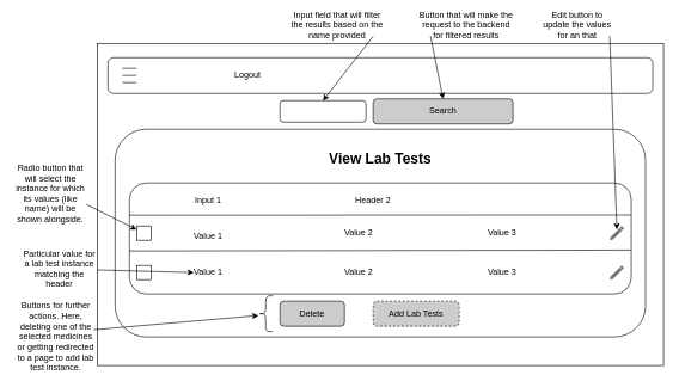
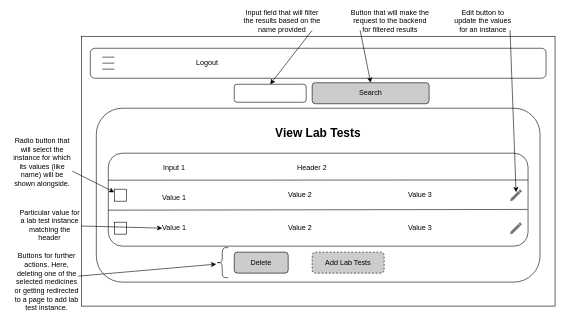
  <mxCell id="0" />
  <mxCell id="1" parent="0" />
  <mxCell id="2" value="" style="rounded=0;whiteSpace=wrap;html=1;" vertex="1" parent="1"><mxGeometry x="135" y="60" width="790" height="450" as="geometry" /></mxCell>
  <mxCell id="3" value="" style="rounded=1;whiteSpace=wrap;html=1;" vertex="1" parent="1"><mxGeometry x="150" y="80" width="760" height="50" as="geometry" /></mxCell>
  <mxCell id="4" value="" style="endArrow=none;html=1;rounded=0;" edge="1" parent="1"><mxGeometry width="50" height="50" relative="1" as="geometry"><mxPoint x="170" y="94.83" as="sourcePoint" /><mxPoint x="190" y="94.83" as="targetPoint" /></mxGeometry></mxCell>
  <mxCell id="5" value="" style="endArrow=none;html=1;rounded=0;" edge="1" parent="1"><mxGeometry width="50" height="50" relative="1" as="geometry"><mxPoint x="170" y="104.83" as="sourcePoint" /><mxPoint x="190" y="104.83" as="targetPoint" /></mxGeometry></mxCell>
  <mxCell id="6" value="" style="endArrow=none;html=1;rounded=0;" edge="1" parent="1"><mxGeometry width="50" height="50" relative="1" as="geometry"><mxPoint x="170" y="114.83" as="sourcePoint" /><mxPoint x="190" y="114.83" as="targetPoint" /></mxGeometry></mxCell>
  <mxCell id="7" value="Logout" style="text;html=1;align=center;verticalAlign=middle;whiteSpace=wrap;rounded=0;" vertex="1" parent="1"><mxGeometry x="315" y="90" width="60" height="30" as="geometry" /></mxCell>
  <mxCell id="8" value="" style="rounded=1;whiteSpace=wrap;html=1;" vertex="1" parent="1"><mxGeometry x="160" y="180" width="740" height="290" as="geometry" /></mxCell>
  <mxCell id="9" value="&lt;h1 style=&quot;margin-top: 0px;&quot;&gt;&lt;font style=&quot;font-size: 20px;&quot;&gt;View Lab Tests&lt;/font&gt;&lt;/h1&gt;" style="text;html=1;whiteSpace=wrap;overflow=hidden;rounded=0;align=center;" vertex="1" parent="1"><mxGeometry x="440" y="200" width="180" height="40" as="geometry" /></mxCell>
  <mxCell id="10" value="" style="rounded=1;whiteSpace=wrap;html=1;" vertex="1" parent="1"><mxGeometry x="180" y="255" width="700" height="155" as="geometry" /></mxCell>
  <mxCell id="11" value="" style="endArrow=none;html=1;rounded=0;entryX=1;entryY=0.288;entryDx=0;entryDy=0;entryPerimeter=0;" edge="1" parent="1" target="10"><mxGeometry width="50" height="50" relative="1" as="geometry"><mxPoint x="180" y="300" as="sourcePoint" /><mxPoint x="230" y="250" as="targetPoint" /></mxGeometry></mxCell>
  <mxCell id="12" value="" style="rounded=0;whiteSpace=wrap;html=1;" vertex="1" parent="1"><mxGeometry x="190" y="315" width="20" height="20" as="geometry" /></mxCell>
  <mxCell id="13" value="" style="endArrow=none;html=1;rounded=0;entryX=0.999;entryY=0.605;entryDx=0;entryDy=0;entryPerimeter=0;" edge="1" parent="1" target="10"><mxGeometry width="50" height="50" relative="1" as="geometry"><mxPoint x="180" y="350" as="sourcePoint" /><mxPoint x="230" y="300" as="targetPoint" /></mxGeometry></mxCell>
  <mxCell id="14" value="" style="rounded=0;whiteSpace=wrap;html=1;" vertex="1" parent="1"><mxGeometry x="190" y="370" width="20" height="20" as="geometry" /></mxCell>
  <mxCell id="15" value="" style="html=1;dashed=0;aspect=fixed;verticalLabelPosition=bottom;verticalAlign=top;align=center;shape=mxgraph.gmdl.edit;strokeColor=none;fillColor=#737373;shadow=0;sketch=0;" vertex="1" parent="1"><mxGeometry x="850" y="315" width="20" height="20" as="geometry" /></mxCell>
  <mxCell id="16" value="" style="html=1;dashed=0;aspect=fixed;verticalLabelPosition=bottom;verticalAlign=top;align=center;shape=mxgraph.gmdl.edit;strokeColor=none;fillColor=#737373;shadow=0;sketch=0;" vertex="1" parent="1"><mxGeometry x="850" y="370" width="20" height="20" as="geometry" /></mxCell>
  <mxCell id="17" value="Input 1" style="text;html=1;align=center;verticalAlign=middle;whiteSpace=wrap;rounded=0;" vertex="1" parent="1"><mxGeometry x="260" y="265" width="60" height="30" as="geometry" /></mxCell>
  <mxCell id="18" value="Header 2" style="text;html=1;align=center;verticalAlign=middle;whiteSpace=wrap;rounded=0;" vertex="1" parent="1"><mxGeometry x="490" y="265" width="60" height="30" as="geometry" /></mxCell>
  <mxCell id="19" value="Value 1" style="text;html=1;align=center;verticalAlign=middle;whiteSpace=wrap;rounded=0;" vertex="1" parent="1"><mxGeometry x="260" y="315" width="60" height="30" as="geometry" /></mxCell>
  <mxCell id="20" value="Value 1" style="text;html=1;align=center;verticalAlign=middle;whiteSpace=wrap;rounded=0;" vertex="1" parent="1"><mxGeometry x="260" y="365" width="60" height="30" as="geometry" /></mxCell>
  <mxCell id="21" value="Value 2" style="text;html=1;align=center;verticalAlign=middle;whiteSpace=wrap;rounded=0;" vertex="1" parent="1"><mxGeometry x="470" y="310" width="60" height="30" as="geometry" /></mxCell>
  <mxCell id="22" value="Value 2" style="text;html=1;align=center;verticalAlign=middle;whiteSpace=wrap;rounded=0;" vertex="1" parent="1"><mxGeometry x="470" y="365" width="60" height="30" as="geometry" /></mxCell>
  <mxCell id="23" value="Value 3" style="text;html=1;align=center;verticalAlign=middle;whiteSpace=wrap;rounded=0;" vertex="1" parent="1"><mxGeometry x="670" y="310" width="60" height="30" as="geometry" /></mxCell>
  <mxCell id="24" value="Value 3" style="text;html=1;align=center;verticalAlign=middle;whiteSpace=wrap;rounded=0;" vertex="1" parent="1"><mxGeometry x="670" y="365" width="60" height="30" as="geometry" /></mxCell>
  <mxCell id="25" value="" style="rounded=1;whiteSpace=wrap;html=1;" vertex="1" parent="1"><mxGeometry x="390" y="140" width="120" height="30" as="geometry" /></mxCell>
  <mxCell id="26" value="Search" style="rounded=1;whiteSpace=wrap;html=1;fillColor=#CCCCCC;strokeColor=#000000;" vertex="1" parent="1"><mxGeometry x="520" y="137.5" width="195" height="35" as="geometry" /></mxCell>
  <mxCell id="27" value="" style="endArrow=classic;html=1;rounded=0;entryX=0.5;entryY=0;entryDx=0;entryDy=0;" edge="1" parent="1" target="25"><mxGeometry width="50" height="50" relative="1" as="geometry"><mxPoint x="520" y="50" as="sourcePoint" /><mxPoint x="430" y="-10" as="targetPoint" /></mxGeometry></mxCell>
  <mxCell id="28" value="" style="endArrow=classic;html=1;rounded=0;entryX=0.5;entryY=0;entryDx=0;entryDy=0;" edge="1" parent="1" target="26"><mxGeometry width="50" height="50" relative="1" as="geometry"><mxPoint x="600" y="50" as="sourcePoint" /><mxPoint x="650" y="0" as="targetPoint" /></mxGeometry></mxCell>
  <mxCell id="29" value="" style="endArrow=classic;html=1;rounded=0;exitX=1;exitY=1;exitDx=0;exitDy=0;" edge="1" parent="1" source="32"><mxGeometry width="50" height="50" relative="1" as="geometry"><mxPoint x="120" y="380" as="sourcePoint" /><mxPoint x="190" y="320" as="targetPoint" /></mxGeometry></mxCell>
  <mxCell id="30" value="Delete" style="rounded=1;whiteSpace=wrap;html=1;fillColor=#CCCCCC;strokeColor=#000000;" vertex="1" parent="1"><mxGeometry x="390" y="420" width="90" height="35" as="geometry" /></mxCell>
  <mxCell id="31" value="Add Lab Tests" style="rounded=1;whiteSpace=wrap;html=1;fillColor=#CCCCCC;strokeColor=#000000;dashed=1;" vertex="1" parent="1"><mxGeometry x="520" y="420" width="120" height="35" as="geometry" /></mxCell>
  <mxCell id="32" value="Radio button that will select the instance for which its values (like name) will be shown alongside." style="text;html=1;align=center;verticalAlign=middle;whiteSpace=wrap;rounded=0;" vertex="1" parent="1"><mxGeometry x="20" y="255" width="100" height="30" as="geometry" /></mxCell>
  <mxCell id="33" value="Input field that will filter the results based on the name provided" style="text;html=1;align=center;verticalAlign=middle;whiteSpace=wrap;rounded=0;" vertex="1" parent="1"><mxGeometry x="400" y="20" width="140" height="30" as="geometry" /></mxCell>
  <mxCell id="34" value="Button that will make the request to the backend for filtered results" style="text;html=1;align=center;verticalAlign=middle;whiteSpace=wrap;rounded=0;" vertex="1" parent="1"><mxGeometry x="580" y="20" width="140" height="30" as="geometry" /></mxCell>
  <mxCell id="35" value="" style="endArrow=classic;html=1;rounded=0;" edge="1" parent="1" source="36"><mxGeometry width="50" height="50" relative="1" as="geometry"><mxPoint x="130" y="400" as="sourcePoint" /><mxPoint x="270" y="380" as="targetPoint" /></mxGeometry></mxCell>
  <mxCell id="36" value="Particular value for a lab test instance matching the header" style="text;html=1;align=center;verticalAlign=middle;whiteSpace=wrap;rounded=0;" vertex="1" parent="1"><mxGeometry x="30" y="360" width="105" height="30" as="geometry" /></mxCell>
  <mxCell id="37" value="" style="endArrow=classic;html=1;rounded=0;entryX=0.5;entryY=0.25;entryDx=0;entryDy=0;entryPerimeter=0;" edge="1" parent="1" target="15"><mxGeometry width="50" height="50" relative="1" as="geometry"><mxPoint x="850" y="50" as="sourcePoint" /><mxPoint x="900" y="0" as="targetPoint" /></mxGeometry></mxCell>
- <mxCell id="38" value="Edit button to update the values for an that" style="text;html=1;align=center;verticalAlign=middle;whiteSpace=wrap;rounded=0;" vertex="1" parent="1"><mxGeometry x="750" y="20" width="110" height="30" as="geometry" /></mxCell>
+ <mxCell id="38" value="Edit button to update the values for an instance" style="text;html=1;align=center;verticalAlign=middle;whiteSpace=wrap;rounded=0;" vertex="1" parent="1"><mxGeometry x="750" y="20" width="110" height="30" as="geometry" /></mxCell>
  <mxCell id="39" value="" style="shape=curlyBracket;whiteSpace=wrap;html=1;rounded=1;labelPosition=left;verticalLabelPosition=middle;align=right;verticalAlign=middle;size=0.5;" vertex="1" parent="1"><mxGeometry x="360" y="412.5" width="20" height="50" as="geometry" /></mxCell>
  <mxCell id="40" value="" style="endArrow=classic;html=1;rounded=0;" edge="1" parent="1"><mxGeometry width="50" height="50" relative="1" as="geometry"><mxPoint x="130" y="460" as="sourcePoint" /><mxPoint x="360" y="440" as="targetPoint" /></mxGeometry></mxCell>
  <mxCell id="41" value="Buttons for further actions. Here, deleting one of the selected medicines or getting redirected to a page to add lab test instance." style="text;html=1;align=center;verticalAlign=middle;whiteSpace=wrap;rounded=0;" vertex="1" parent="1"><mxGeometry x="20" y="455" width="115" height="30" as="geometry" /></mxCell>
